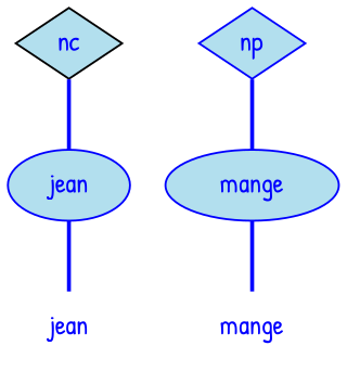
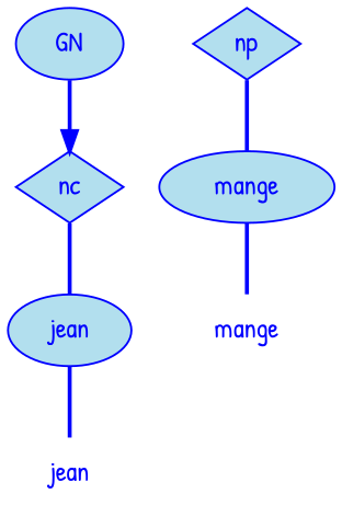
  digraph {
    fontname="Patrick Hand"
    node [fillcolor=lightblue2 fontcolor=blue fontname="Patrick Hand" shape=plaintext color=blue style=filled]
    edge [arrowhead=none color=blue fontcolor=blue fontname="Patrick Hand" minlen=1 style=bold]
    n1 [height=0.50 label=jean width=0.75 color="" style=""]
    n2 [height=0.50 label=jean shape=ellipse width=0.86]
-   n3 [color=black height=0.50 label=nc shape=diamond width=0.75]
+   n3 [height=0.50 label=nc shape=diamond width=0.75]
    n4 [height=0.50 label=mange width=0.86 color="" style=""]
    n5 [height=0.50 label=mange shape=ellipse width=1.22]
    n6 [height=0.50 label=np shape=diamond width=0.75]
+   n7 [arrowhead=doubleoctagon height=0.50 label=GN width=0.75 shape=""]
    n2 -> n1
    n3 -> n2
    n5 -> n4
    n6 -> n5
+   n7 -> n3 [shape=normal arrowhead=""]
  }
